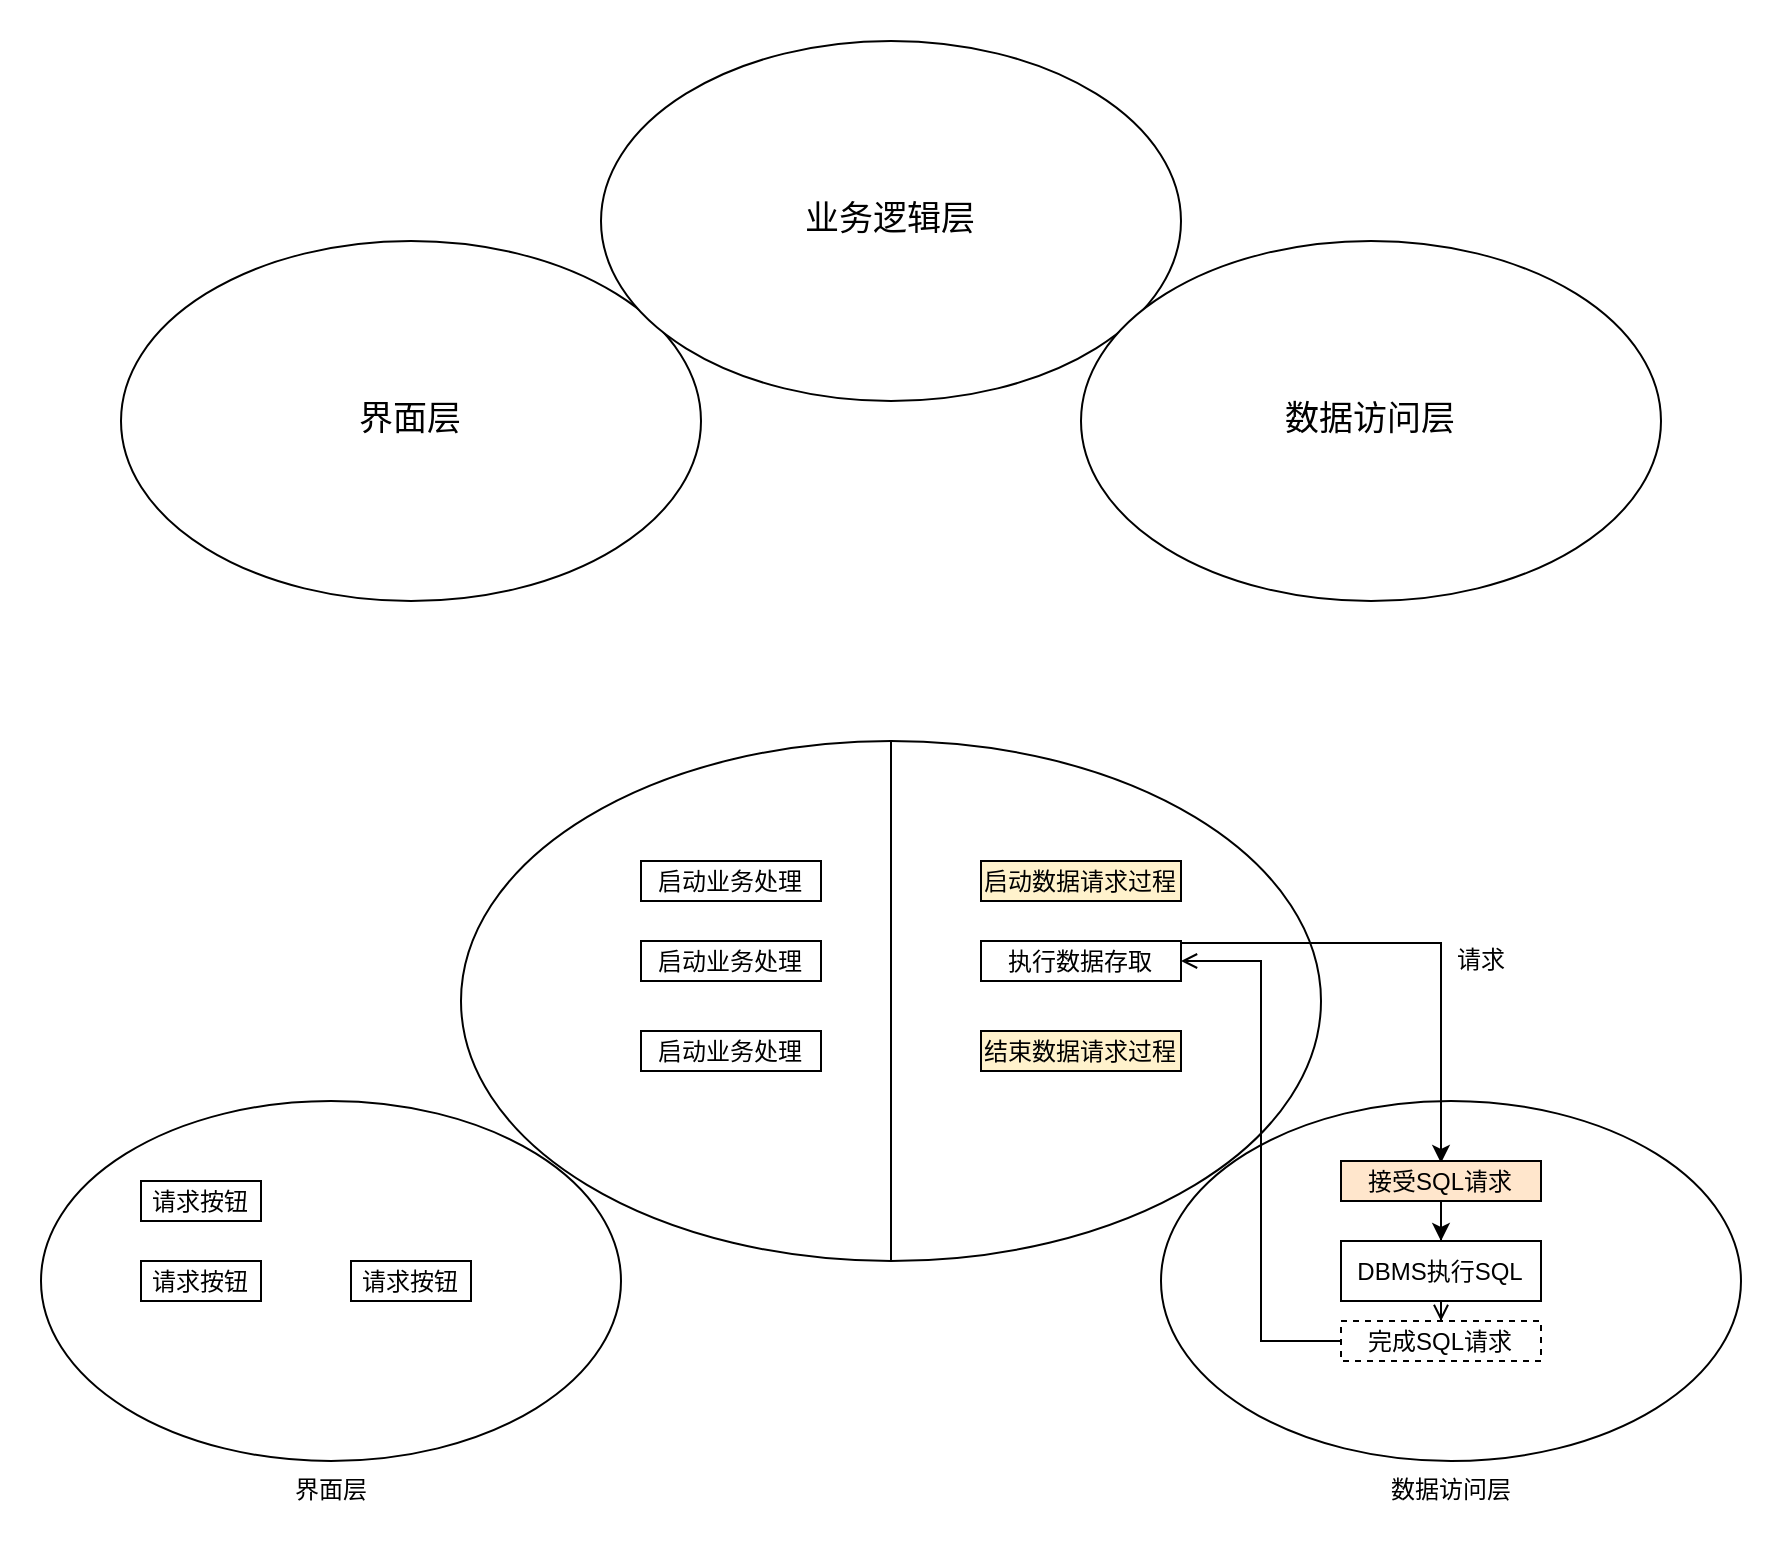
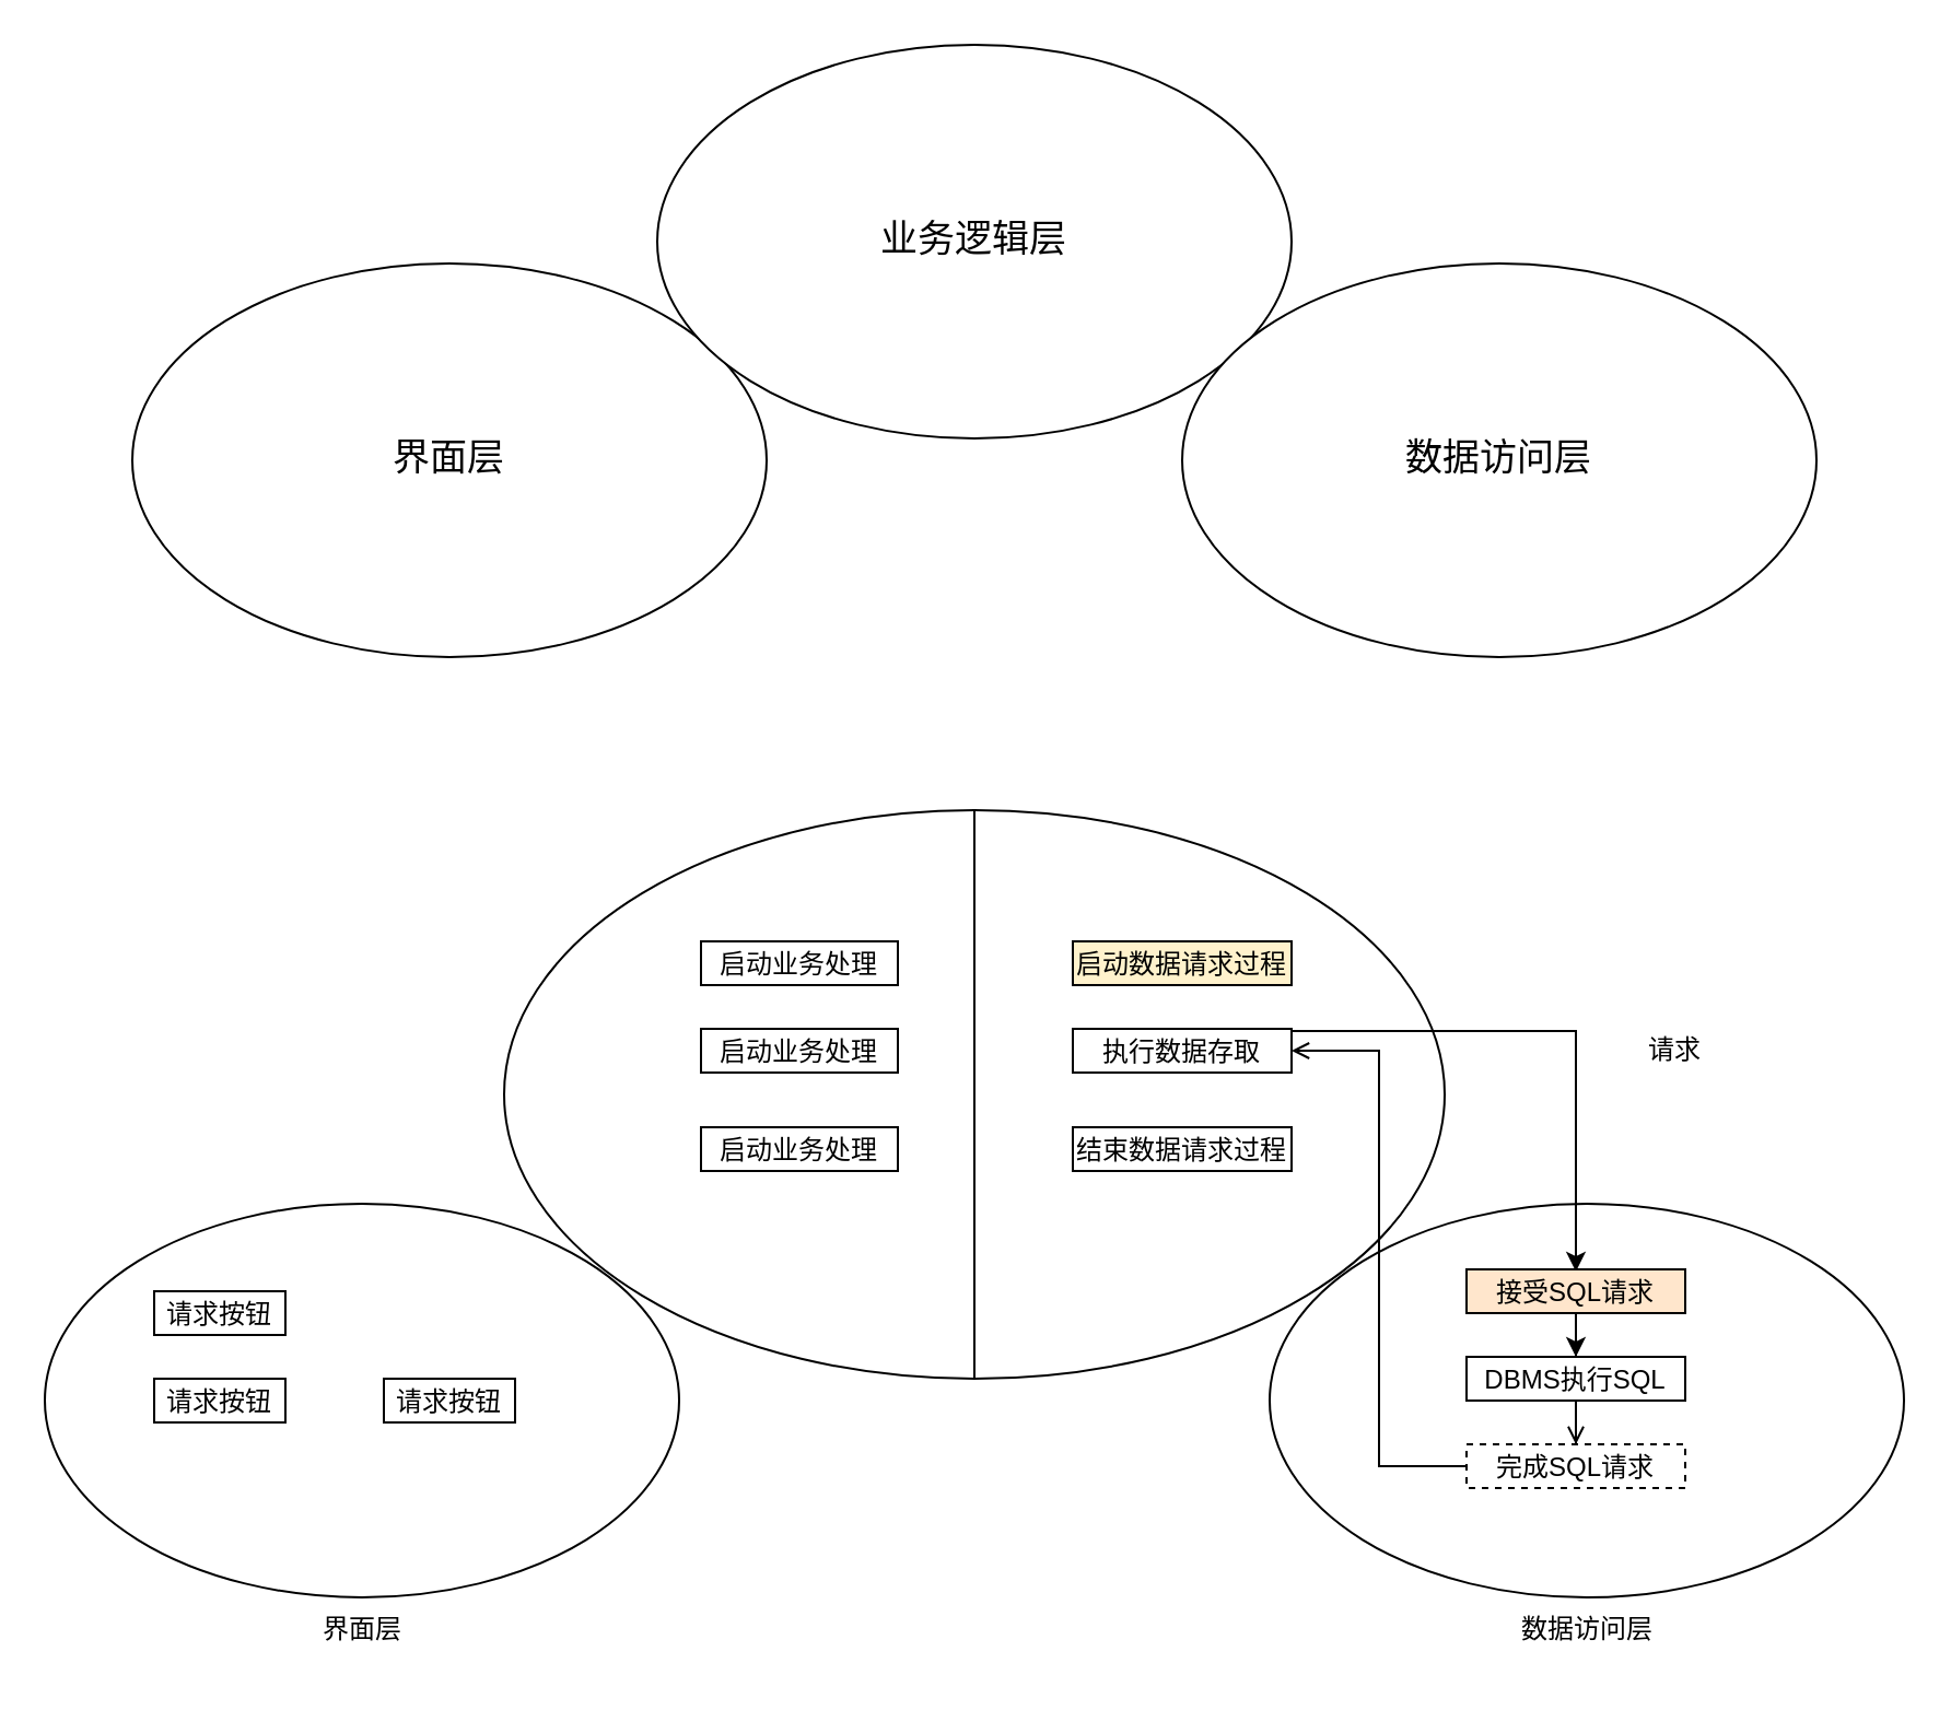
  <mxCell id="0" />
  <mxCell id="1" parent="0" />
  <mxCell id="2" value="界面层" style="ellipse;whiteSpace=wrap;html=1;shadow=0;direction=west;fontSize=17;" vertex="1" parent="1"><mxGeometry x="60" y="120" width="290" height="180" as="geometry" /></mxCell>
  <mxCell id="3" value="业务逻辑层" style="ellipse;whiteSpace=wrap;html=1;shadow=0;direction=west;fontSize=17;" vertex="1" parent="1"><mxGeometry x="300" y="20" width="290" height="180" as="geometry" /></mxCell>
  <mxCell id="4" value="数据访问层" style="ellipse;whiteSpace=wrap;html=1;shadow=0;direction=west;fontSize=17;" vertex="1" parent="1"><mxGeometry x="540" y="120" width="290" height="180" as="geometry" /></mxCell>
  <mxCell id="5" value="" style="ellipse;whiteSpace=wrap;html=1;shadow=0;direction=west;fontSize=17;" vertex="1" parent="1"><mxGeometry x="230" y="370" width="430" height="260" as="geometry" /></mxCell>
  <mxCell id="6" value="" style="ellipse;whiteSpace=wrap;html=1;shadow=0;direction=west;fontSize=17;" vertex="1" parent="1"><mxGeometry x="20" y="550" width="290" height="180" as="geometry" /></mxCell>
  <mxCell id="7" value="" style="ellipse;whiteSpace=wrap;html=1;shadow=0;direction=west;fontSize=17;" vertex="1" parent="1"><mxGeometry x="580" y="550" width="290" height="180" as="geometry" /></mxCell>
  <mxCell id="8" value="&lt;font style=&quot;font-size: 12px;&quot;&gt;请求按钮&lt;/font&gt;" style="rounded=0;whiteSpace=wrap;html=1;shadow=0;fontSize=17;" vertex="1" parent="1"><mxGeometry x="70" y="590" width="60" height="20" as="geometry" /></mxCell>
  <mxCell id="9" value="&lt;font style=&quot;font-size: 12px;&quot;&gt;请求按钮&lt;/font&gt;" style="rounded=0;whiteSpace=wrap;html=1;shadow=0;fontSize=17;" vertex="1" parent="1"><mxGeometry x="70" y="630" width="60" height="20" as="geometry" /></mxCell>
  <mxCell id="10" value="&lt;font style=&quot;font-size: 12px;&quot;&gt;请求按钮&lt;/font&gt;" style="rounded=0;whiteSpace=wrap;html=1;shadow=0;fontSize=17;" vertex="1" parent="1"><mxGeometry x="175" y="630" width="60" height="20" as="geometry" /></mxCell>
  <mxCell id="11" value="界面层" style="text;html=1;align=center;verticalAlign=middle;resizable=0;points=[];autosize=1;strokeColor=none;fillColor=none;fontSize=12;" vertex="1" parent="1"><mxGeometry x="135" y="730" width="60" height="30" as="geometry" /></mxCell>
  <mxCell id="12" value="&lt;font style=&quot;font-size: 12px;&quot;&gt;启动业务处理&lt;/font&gt;" style="rounded=0;whiteSpace=wrap;html=1;shadow=0;fontSize=17;" vertex="1" parent="1"><mxGeometry x="320" y="430" width="90" height="20" as="geometry" /></mxCell>
  <mxCell id="13" value="&lt;font style=&quot;font-size: 12px;&quot;&gt;启动业务处理&lt;/font&gt;" style="rounded=0;whiteSpace=wrap;html=1;shadow=0;fontSize=17;" vertex="1" parent="1"><mxGeometry x="320" y="470" width="90" height="20" as="geometry" /></mxCell>
  <mxCell id="14" value="&lt;font style=&quot;font-size: 12px;&quot;&gt;启动业务处理&lt;/font&gt;" style="rounded=0;whiteSpace=wrap;html=1;shadow=0;fontSize=17;" vertex="1" parent="1"><mxGeometry x="320" y="515" width="90" height="20" as="geometry" /></mxCell>
  <mxCell id="15" value="" style="endArrow=none;html=1;rounded=0;fontSize=12;entryX=0.5;entryY=0;entryDx=0;entryDy=0;exitX=0.5;exitY=1;exitDx=0;exitDy=0;" edge="1" parent="1" source="5" target="5"><mxGeometry width="50" height="50" relative="1" as="geometry"><mxPoint x="370" y="540" as="sourcePoint" /><mxPoint x="420" y="490" as="targetPoint" /></mxGeometry></mxCell>
  <mxCell id="16" value="&lt;font style=&quot;font-size: 12px;&quot;&gt;启动数据请求过程&lt;/font&gt;" style="rounded=0;whiteSpace=wrap;html=1;shadow=0;fontSize=17;fillColor=#fff2cc;" vertex="1" parent="1"><mxGeometry x="490" y="430" width="100" height="20" as="geometry" /></mxCell>
  <mxCell id="17" style="edgeStyle=orthogonalEdgeStyle;rounded=0;orthogonalLoop=1;jettySize=auto;html=1;fontSize=12;" edge="1" parent="1"><mxGeometry relative="1" as="geometry"><mxPoint x="590" y="471" as="sourcePoint" /><mxPoint x="720" y="581" as="targetPoint" /><Array as="points"><mxPoint x="720" y="471" /></Array></mxGeometry></mxCell>
  <mxCell id="18" value="&lt;span style=&quot;font-size: 12px;&quot;&gt;执行数据存取&lt;/span&gt;" style="rounded=0;whiteSpace=wrap;html=1;shadow=0;fontSize=17;" vertex="1" parent="1"><mxGeometry x="490" y="470" width="100" height="20" as="geometry" /></mxCell>
- <mxCell id="19" value="&lt;span style=&quot;font-size: 12px;&quot;&gt;结束数据请求过程&lt;/span&gt;" style="rounded=0;whiteSpace=wrap;html=1;shadow=0;fontSize=17;fillColor=#fff2cc;" vertex="1" parent="1"><mxGeometry x="490" y="515" width="100" height="20" as="geometry" /></mxCell>
+ <mxCell id="19" value="&lt;span style=&quot;font-size: 12px;&quot;&gt;结束数据请求过程&lt;/span&gt;" style="rounded=0;whiteSpace=wrap;html=1;shadow=0;fontSize=17;" vertex="1" parent="1"><mxGeometry x="490" y="515" width="100" height="20" as="geometry" /></mxCell>
  <mxCell id="20" style="edgeStyle=orthogonalEdgeStyle;rounded=0;orthogonalLoop=1;jettySize=auto;html=1;entryX=0.5;entryY=0;entryDx=0;entryDy=0;fontSize=12;" edge="1" parent="1" source="21" target="23"><mxGeometry relative="1" as="geometry" /></mxCell>
  <mxCell id="21" value="&lt;span style=&quot;font-size: 12px;&quot;&gt;接受SQL请求&lt;/span&gt;" style="rounded=0;whiteSpace=wrap;html=1;shadow=0;fontSize=17;fillColor=#ffe6cc;" vertex="1" parent="1"><mxGeometry x="670" y="580" width="100" height="20" as="geometry" /></mxCell>
  <mxCell id="22" style="edgeStyle=orthogonalEdgeStyle;rounded=0;orthogonalLoop=1;jettySize=auto;html=1;entryX=0.5;entryY=0;entryDx=0;entryDy=0;fontSize=12;endArrow=open;" edge="1" parent="1" source="23" target="25"><mxGeometry relative="1" as="geometry" /></mxCell>
- <mxCell id="23" value="&lt;span style=&quot;font-size: 12px;&quot;&gt;DBMS执行SQL&lt;/span&gt;" style="rounded=0;whiteSpace=wrap;html=1;shadow=0;fontSize=17;" vertex="1" parent="1"><mxGeometry x="670" y="620" width="100" height="30" as="geometry" /></mxCell>
+ <mxCell id="23" value="&lt;span style=&quot;font-size: 12px;&quot;&gt;DBMS执行SQL&lt;/span&gt;" style="rounded=0;whiteSpace=wrap;html=1;shadow=0;fontSize=17;" vertex="1" parent="1"><mxGeometry x="670" y="620" width="100" height="20" as="geometry" /></mxCell>
  <mxCell id="24" style="edgeStyle=orthogonalEdgeStyle;rounded=0;orthogonalLoop=1;jettySize=auto;html=1;entryX=1;entryY=0.5;entryDx=0;entryDy=0;fontSize=12;endArrow=open;" edge="1" parent="1" source="25" target="18"><mxGeometry relative="1" as="geometry" /></mxCell>
  <mxCell id="25" value="&lt;span style=&quot;font-size: 12px;&quot;&gt;完成SQL请求&lt;/span&gt;" style="rounded=0;whiteSpace=wrap;html=1;shadow=0;fontSize=17;dashed=1;" vertex="1" parent="1"><mxGeometry x="670" y="660" width="100" height="20" as="geometry" /></mxCell>
  <mxCell id="26" value="数据访问层" style="text;html=1;align=center;verticalAlign=middle;resizable=0;points=[];autosize=1;strokeColor=none;fillColor=none;fontSize=12;" vertex="1" parent="1"><mxGeometry x="685" y="730" width="80" height="30" as="geometry" /></mxCell>
- <mxCell id="27" value="请求" style="text;html=1;align=center;verticalAlign=middle;resizable=0;points=[];autosize=1;strokeColor=none;fillColor=none;fontSize=12;" vertex="1" parent="1"><mxGeometry x="715" y="465" width="50" height="30" as="geometry" /></mxCell>
+ <mxCell id="27" value="请求" style="text;html=1;align=center;verticalAlign=middle;resizable=0;points=[];autosize=1;strokeColor=none;fillColor=none;fontSize=12;" vertex="1" parent="1"><mxGeometry x="740" y="465" width="50" height="30" as="geometry" /></mxCell>
